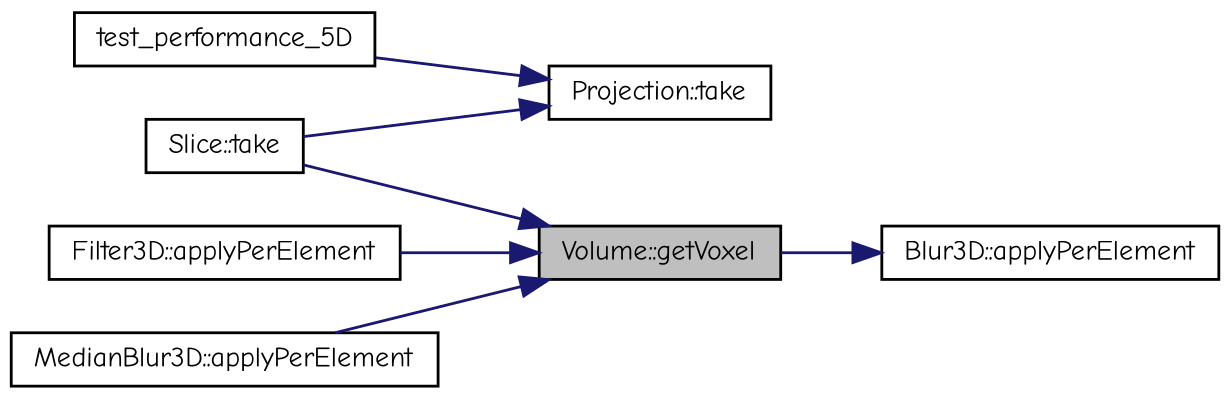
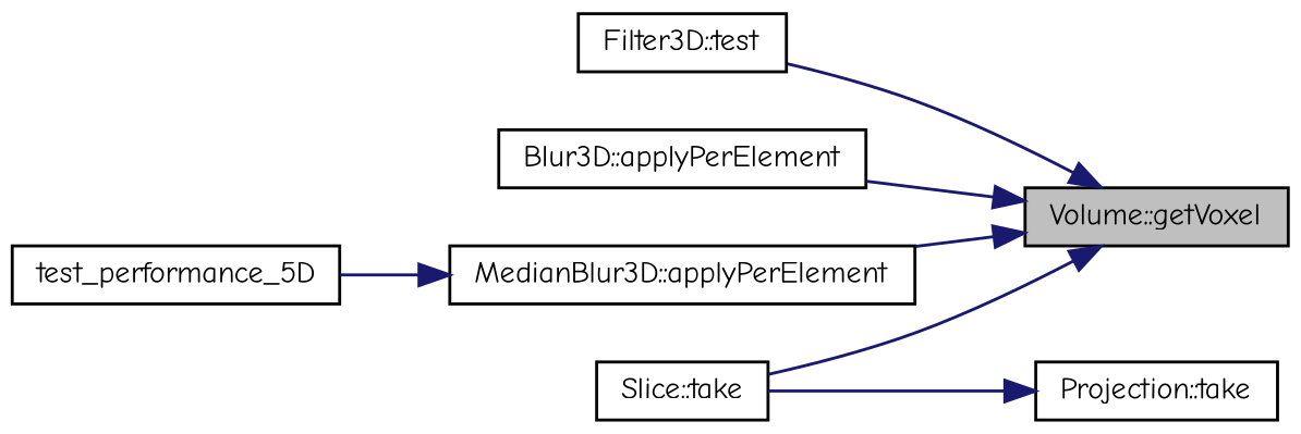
  digraph {
    fontname="Comic Neue"
    rankdir=RL
    node [color=black fillcolor=white fontname="Comic Neue" fontsize=10 shape=record style=filled]
    edge [color=midnightblue dir=back fontname="Comic Neue" fontsize=10 labelfontname=Helvetica labelfontsize=10 style=solid]
    n1 [fillcolor=grey75 fontcolor=black height=0.2 label="Volume::getVoxel" width=0.4]
-   n2 [height=0.2 label="Filter3D::applyPerElement" width=0.4]
+   n2 [height=0.2 label="Filter3D::test" width=0.4]
    n3 [height=0.2 label="Blur3D::applyPerElement" width=0.4]
    n4 [height=0.2 label="MedianBlur3D::applyPerElement" width=0.4]
    n5 [height=0.2 label="Slice::take" width=0.4]
    n6 [height=0.2 label="Projection::take" width=0.4]
    n7 [height=0.2 label=test_performance_5D width=0.4]
    n1 -> n2
-   n3 -> n1
+   n1 -> n3
    n1 -> n4
    n1 -> n5
    n6 -> n5
-   n6 -> n7
+   n4 -> n7
  }
